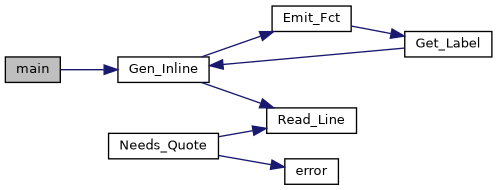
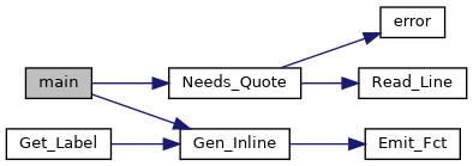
  digraph {
    rankdir=LR
    node [color=black fillcolor=white fontname=Helvetica fontsize=10 shape=record style=filled]
    edge [color=midnightblue fontname=Helvetica fontsize=10 labelfontname=Helvetica labelfontsize=10 style=solid]
    n1 [fillcolor=grey75 fontcolor=black height=0.2 label=main width=0.4]
    n2 [height=0.2 label=Needs_Quote width=0.4]
    n3 [height=0.2 label=Gen_Inline width=0.4]
    n4 [height=0.2 label=error width=0.4]
    n5 [height=0.2 label=Read_Line width=0.4]
    n6 [height=0.2 label=Emit_Fct width=0.4]
    n7 [height=0.2 label=Get_Label width=0.4]
+   n1 -> n2
    n1 -> n3
    n2 -> n4
    n2 -> n5
-   n3 -> n5
    n3 -> n6
-   n6 -> n7
    n7 -> n3
  }
